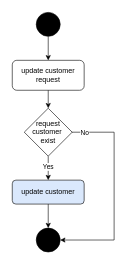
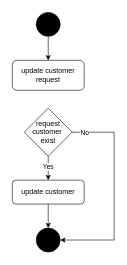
  <mxCell id="0" />
  <mxCell id="1" parent="0" />
  <mxCell id="2" value="" style="ellipse;whiteSpace=wrap;html=1;aspect=fixed;fillColor=#000000;" parent="1" vertex="1"><mxGeometry x="60" y="20" width="40" height="40" as="geometry" /></mxCell>
  <mxCell id="3" value="update customer request" style="rounded=1;whiteSpace=wrap;html=1;" parent="1" vertex="1"><mxGeometry x="20" y="100" width="120" height="50" as="geometry" /></mxCell>
  <mxCell id="4" style="edgeStyle=orthogonalEdgeStyle;rounded=0;orthogonalLoop=1;jettySize=auto;html=1;entryX=1;entryY=0.5;entryDx=0;entryDy=0;" parent="1" target="11" edge="1"><mxGeometry relative="1" as="geometry"><mxPoint x="100" y="560" as="targetPoint" /><mxPoint x="110" y="220" as="sourcePoint" /><Array as="points"><mxPoint x="190" y="220" /><mxPoint x="190" y="400" /></Array></mxGeometry></mxCell>
  <mxCell id="5" value="No" style="edgeLabel;html=1;align=center;verticalAlign=middle;resizable=0;points=[];" parent="4" vertex="1" connectable="0"><mxGeometry x="-0.852" relative="1" as="geometry"><mxPoint x="4" as="offset" /></mxGeometry></mxCell>
  <mxCell id="6" value="request customer&amp;nbsp; exist" style="rhombus;whiteSpace=wrap;html=1;" parent="1" vertex="1"><mxGeometry x="40" y="180" width="80" height="80" as="geometry" /></mxCell>
  <mxCell id="7" value="" style="endArrow=classic;html=1;exitX=0.5;exitY=1;exitDx=0;exitDy=0;entryX=0.5;entryY=0;entryDx=0;entryDy=0;" parent="1" source="2" target="3" edge="1"><mxGeometry width="50" height="50" relative="1" as="geometry"><mxPoint x="50" y="290" as="sourcePoint" /><mxPoint x="79" y="90" as="targetPoint" /></mxGeometry></mxCell>
- <mxCell id="8" value="" style="endArrow=classic;html=1;entryX=0.5;entryY=0;entryDx=0;entryDy=0;exitX=0.5;exitY=1;exitDx=0;exitDy=0;" parent="1" source="3" target="6" edge="1"><mxGeometry width="50" height="50" relative="1" as="geometry"><mxPoint x="90" y="150" as="sourcePoint" /><mxPoint x="100" y="150" as="targetPoint" /></mxGeometry></mxCell>
  <mxCell id="9" value="" style="endArrow=classic;html=1;entryX=0.5;entryY=0;entryDx=0;entryDy=0;exitX=0.5;exitY=1;exitDx=0;exitDy=0;" parent="1" source="6" edge="1"><mxGeometry width="50" height="50" relative="1" as="geometry"><mxPoint x="80" y="260" as="sourcePoint" /><mxPoint x="80" y="300" as="targetPoint" /></mxGeometry></mxCell>
  <mxCell id="10" value="Yes" style="edgeLabel;html=1;align=center;verticalAlign=middle;resizable=0;points=[];" parent="9" vertex="1" connectable="0"><mxGeometry x="-0.152" relative="1" as="geometry"><mxPoint x="-0.21" as="offset" /></mxGeometry></mxCell>
  <mxCell id="11" value="" style="ellipse;whiteSpace=wrap;html=1;aspect=fixed;fillColor=#000000;" parent="1" vertex="1"><mxGeometry x="60" y="380" width="40" height="40" as="geometry" /></mxCell>
  <mxCell id="12" style="edgeStyle=orthogonalEdgeStyle;rounded=0;orthogonalLoop=1;jettySize=auto;html=1;entryX=0.5;entryY=0;entryDx=0;entryDy=0;" parent="1" source="13" target="11" edge="1"><mxGeometry relative="1" as="geometry" /></mxCell>
- <mxCell id="13" value="update customer" style="rounded=1;whiteSpace=wrap;html=1;fillColor=#dae8fc;" parent="1" vertex="1"><mxGeometry x="20" y="300" width="120" height="40" as="geometry" /></mxCell>
+ <mxCell id="13" value="update customer" style="rounded=1;whiteSpace=wrap;html=1;" parent="1" vertex="1"><mxGeometry x="20" y="300" width="120" height="40" as="geometry" /></mxCell>
